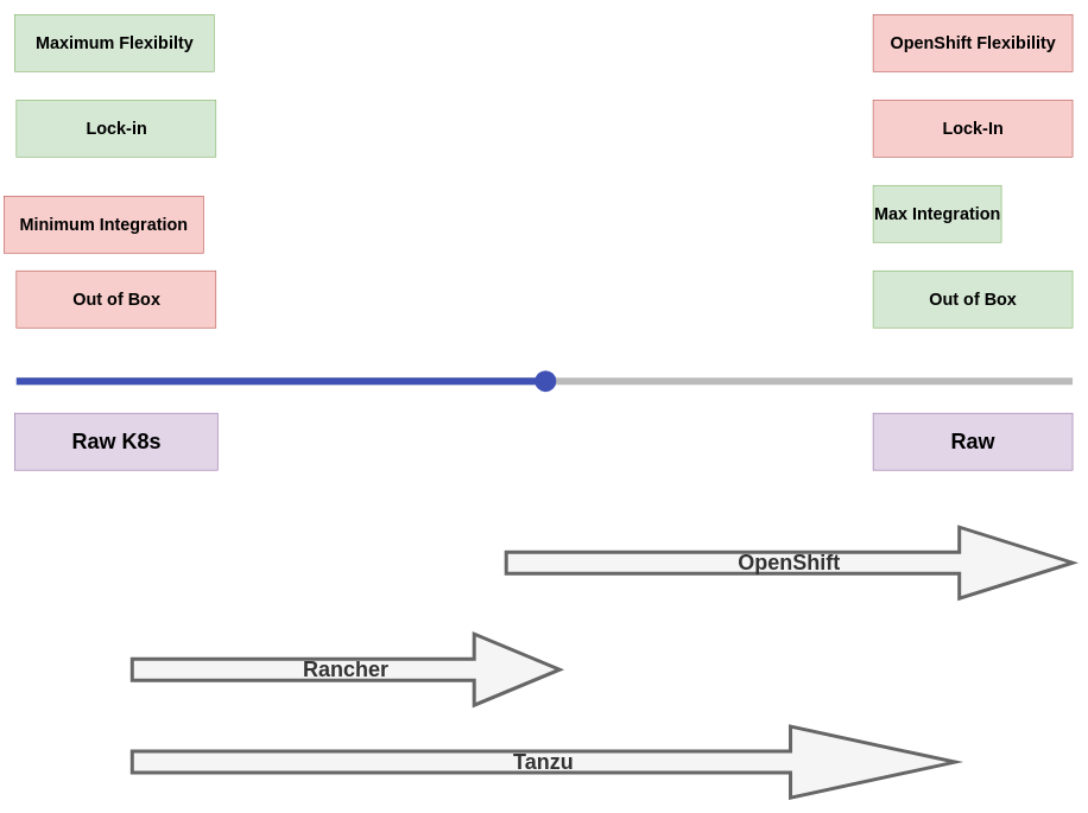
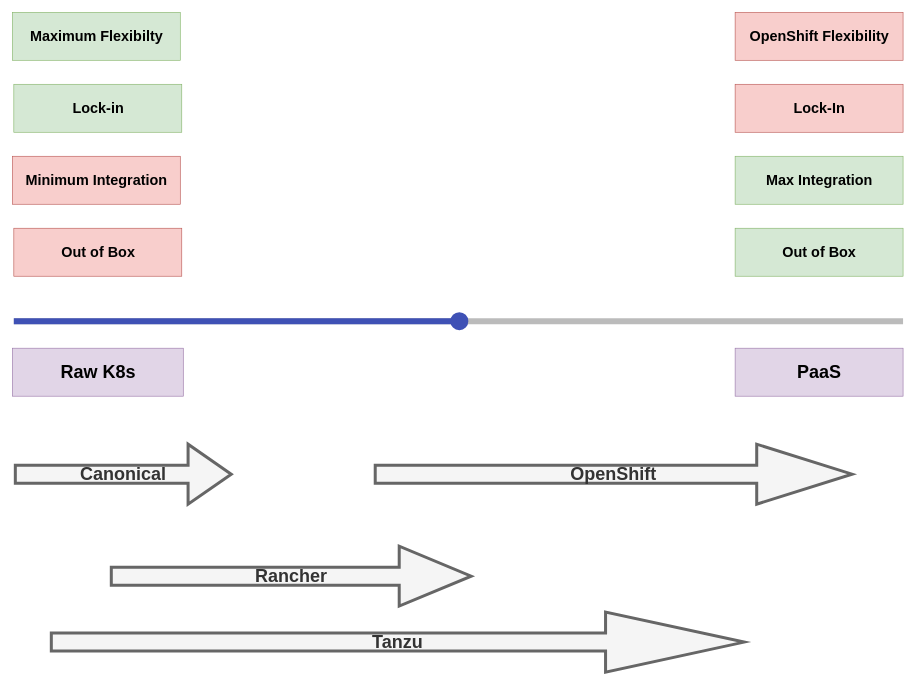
  <mxCell id="0" />
  <mxCell id="1" parent="0" />
  <mxCell id="2" value="" style="dashed=0;verticalLabelPosition=bottom;verticalAlign=top;align=center;shape=mxgraph.gmdl.slider2;barPos=50.1;strokeColor=#3F51B5;opacity=100;strokeWidth=10;fillColor=#3F51B5;handleSize=20;shadow=0;" parent="1" vertex="1"><mxGeometry x="22.5" y="460" width="1482.5" height="150" as="geometry" /></mxCell>
  <mxCell id="3" value="Maximum Flexibilty" style="text;strokeColor=#82b366;fillColor=#d5e8d4;html=1;fontSize=24;fontStyle=1;verticalAlign=middle;align=center;" parent="1" vertex="1"><mxGeometry x="20" y="20" width="280" height="80" as="geometry" /></mxCell>
- <mxCell id="4" value="Minimum Integration" style="text;strokeColor=#b85450;fillColor=#f8cecc;html=1;fontSize=24;fontStyle=1;verticalAlign=middle;align=center;" parent="1" vertex="1"><mxGeometry x="5" y="275" width="280" height="80" as="geometry" /></mxCell>
+ <mxCell id="4" value="Minimum Integration" style="text;strokeColor=#b85450;fillColor=#f8cecc;html=1;fontSize=24;fontStyle=1;verticalAlign=middle;align=center;" parent="1" vertex="1"><mxGeometry x="20" y="260" width="280" height="80" as="geometry" /></mxCell>
  <mxCell id="5" value="OpenShift Flexibility" style="text;strokeColor=#b85450;fillColor=#f8cecc;html=1;fontSize=24;fontStyle=1;verticalAlign=middle;align=center;" parent="1" vertex="1"><mxGeometry x="1225" y="20" width="280" height="80" as="geometry" /></mxCell>
- <mxCell id="6" value="Max Integration" style="text;strokeColor=#82b366;fillColor=#d5e8d4;html=1;fontSize=24;fontStyle=1;verticalAlign=middle;align=center;" parent="1" vertex="1"><mxGeometry x="1225" y="260" width="180" height="80" as="geometry" /></mxCell>
+ <mxCell id="6" value="Max Integration" style="text;strokeColor=#82b366;fillColor=#d5e8d4;html=1;fontSize=24;fontStyle=1;verticalAlign=middle;align=center;" parent="1" vertex="1"><mxGeometry x="1225" y="260" width="280" height="80" as="geometry" /></mxCell>
  <mxCell id="7" value="Out of Box" style="text;strokeColor=#b85450;fillColor=#f8cecc;html=1;fontSize=24;fontStyle=1;verticalAlign=middle;align=center;" parent="1" vertex="1"><mxGeometry x="22.5" y="380" width="280" height="80" as="geometry" /></mxCell>
  <mxCell id="8" value="Out of Box" style="text;strokeColor=#82b366;fillColor=#d5e8d4;html=1;fontSize=24;fontStyle=1;verticalAlign=middle;align=center;" parent="1" vertex="1"><mxGeometry x="1225" y="380" width="280" height="80" as="geometry" /></mxCell>
  <mxCell id="9" value="Raw K8s" style="text;strokeColor=#9673a6;fillColor=#e1d5e7;html=1;fontSize=30;fontStyle=1;verticalAlign=middle;align=center;" parent="1" vertex="1"><mxGeometry x="20" y="580" width="285" height="80" as="geometry" /></mxCell>
- <mxCell id="10" value="Raw" style="text;strokeColor=#9673a6;fillColor=#e1d5e7;html=1;fontSize=30;fontStyle=1;verticalAlign=middle;align=center;" parent="1" vertex="1"><mxGeometry x="1225" y="580" width="280" height="80" as="geometry" /></mxCell>
- <mxCell id="11" value="&lt;b&gt;Tanzu&lt;/b&gt;" style="shape=singleArrow;whiteSpace=wrap;html=1;fontSize=30;strokeWidth=5;fillColor=#f5f5f5;fontColor=#333333;strokeColor=#666666;" parent="1" vertex="1"><mxGeometry x="185" y="1020" width="1155" height="100" as="geometry" /></mxCell>
- <mxCell id="12" value="&lt;b&gt;Rancher&lt;/b&gt;" style="shape=singleArrow;whiteSpace=wrap;html=1;fontSize=30;strokeWidth=5;fillColor=#f5f5f5;fontColor=#333333;strokeColor=#666666;" vertex="1" parent="1"><mxGeometry x="185" y="890" width="600" height="100" as="geometry" /></mxCell>
- <mxCell id="14" value="&lt;b&gt;OpenShift&lt;/b&gt;" style="shape=singleArrow;whiteSpace=wrap;html=1;fontSize=30;strokeWidth=5;fillColor=#f5f5f5;fontColor=#333333;strokeColor=#666666;" vertex="1" parent="1"><mxGeometry x="710" y="740" width="795" height="100" as="geometry" /></mxCell>
+ <mxCell id="10" value="PaaS" style="text;strokeColor=#9673a6;fillColor=#e1d5e7;html=1;fontSize=30;fontStyle=1;verticalAlign=middle;align=center;" parent="1" vertex="1"><mxGeometry x="1225" y="580" width="280" height="80" as="geometry" /></mxCell>
+ <mxCell id="11" value="&lt;b&gt;Tanzu&lt;/b&gt;" style="shape=singleArrow;whiteSpace=wrap;html=1;fontSize=30;strokeWidth=5;fillColor=#f5f5f5;fontColor=#333333;strokeColor=#666666;" parent="1" vertex="1"><mxGeometry x="85" y="1020" width="1155" height="100" as="geometry" /></mxCell>
+ <mxCell id="12" value="&lt;b&gt;Rancher&lt;/b&gt;" style="shape=singleArrow;whiteSpace=wrap;html=1;fontSize=30;strokeWidth=5;fillColor=#f5f5f5;fontColor=#333333;strokeColor=#666666;" vertex="1" parent="1"><mxGeometry x="185" y="910" width="600" height="100" as="geometry" /></mxCell>
+ <mxCell id="13" value="&lt;b&gt;Canonical&lt;/b&gt;" style="shape=singleArrow;whiteSpace=wrap;html=1;fontSize=30;strokeWidth=5;fillColor=#f5f5f5;fontColor=#333333;strokeColor=#666666;" vertex="1" parent="1"><mxGeometry x="25" y="740" width="360" height="100" as="geometry" /></mxCell>
+ <mxCell id="14" value="&lt;b&gt;OpenShift&lt;/b&gt;" style="shape=singleArrow;whiteSpace=wrap;html=1;fontSize=30;strokeWidth=5;fillColor=#f5f5f5;fontColor=#333333;strokeColor=#666666;" vertex="1" parent="1"><mxGeometry x="625" y="740" width="795" height="100" as="geometry" /></mxCell>
  <mxCell id="15" value="Lock-in" style="text;strokeColor=#82b366;fillColor=#d5e8d4;html=1;fontSize=24;fontStyle=1;verticalAlign=middle;align=center;" vertex="1" parent="1"><mxGeometry x="22.5" y="140" width="280" height="80" as="geometry" /></mxCell>
  <mxCell id="16" value="Lock-In" style="text;strokeColor=#b85450;fillColor=#f8cecc;html=1;fontSize=24;fontStyle=1;verticalAlign=middle;align=center;" vertex="1" parent="1"><mxGeometry x="1225" y="140" width="280" height="80" as="geometry" /></mxCell>
